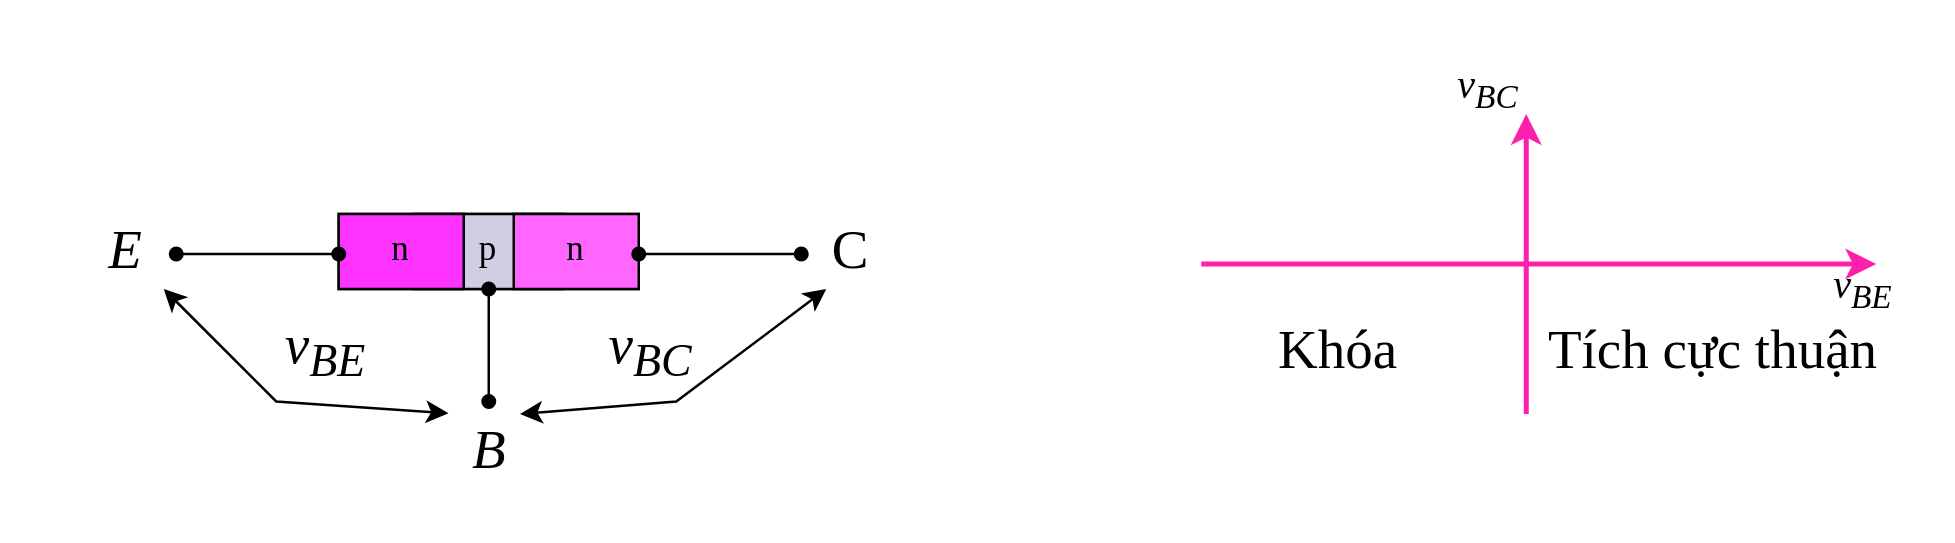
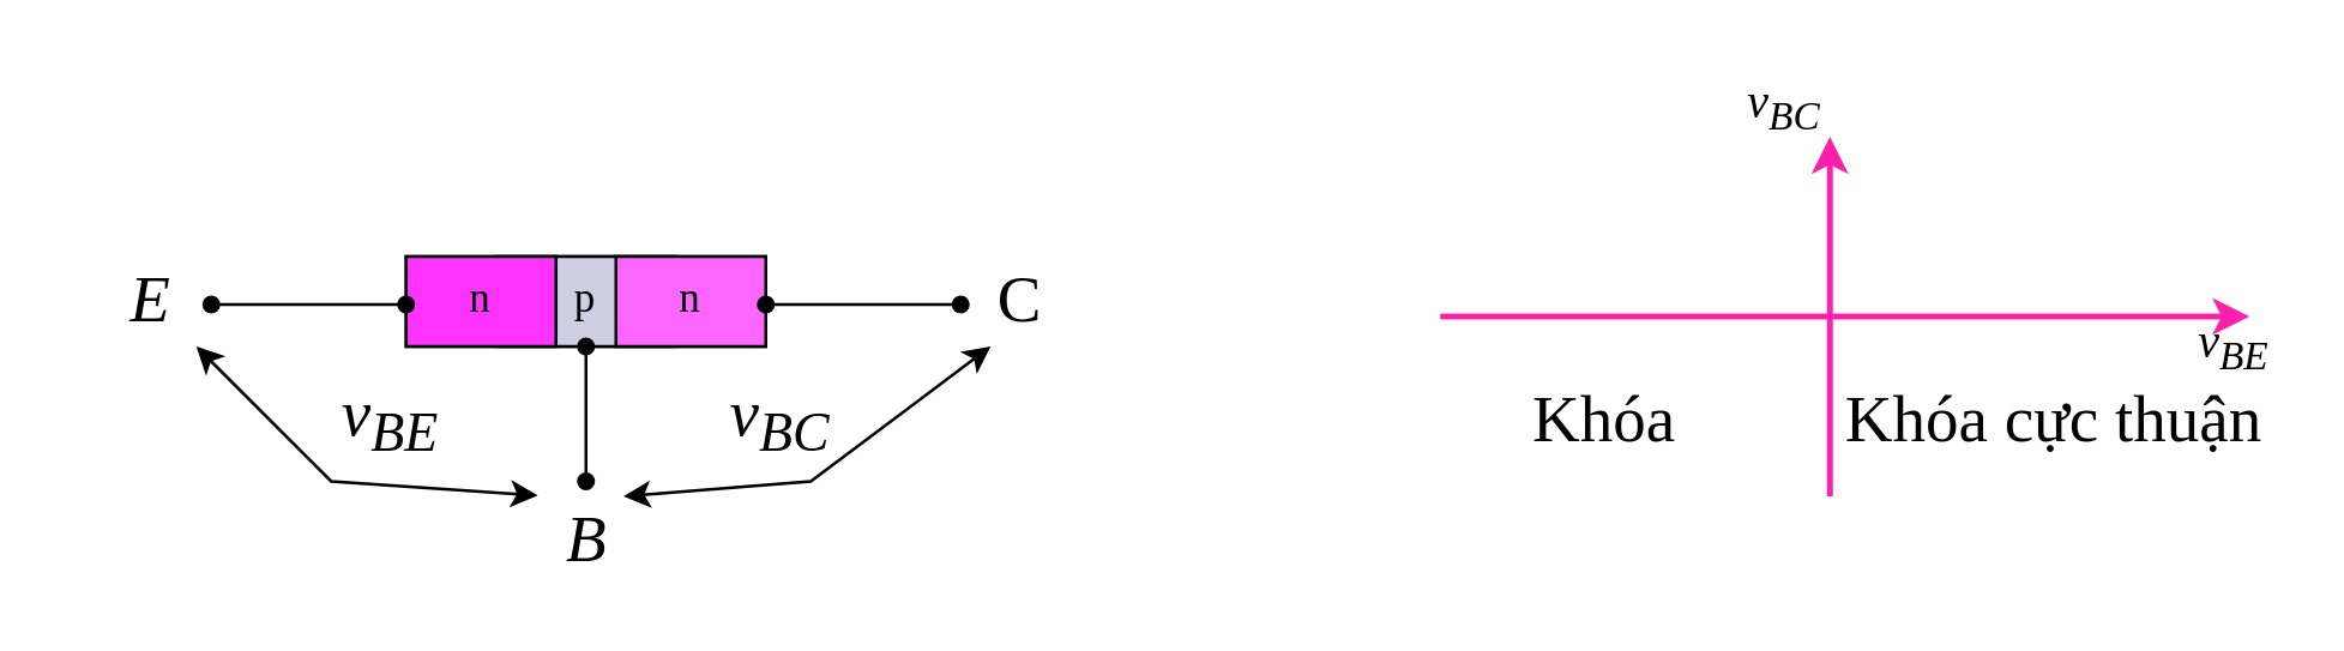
  <mxCell id="0" />
  <mxCell id="1" parent="0" />
  <mxCell id="2" value="" style="shape=waypoint;sketch=0;size=6;pointerEvents=1;points=[];fillColor=none;resizable=0;rotatable=0;perimeter=centerPerimeter;snapToPoint=1;fontFamily=Helvetica;fontSize=11;fontColor=default;" parent="1" vertex="1"><mxGeometry x="185" y="150" width="20" height="20" as="geometry" /></mxCell>
  <mxCell id="3" value="&lt;span style=&quot;font-size: 22px; font-weight: normal;&quot;&gt;C&lt;/span&gt;" style="text;html=1;strokeColor=none;fillColor=none;align=center;verticalAlign=middle;whiteSpace=wrap;rounded=0;fontSize=22;fontFamily=Times New Roman;fontColor=default;fontStyle=1" parent="1" vertex="1"><mxGeometry x="330" y="85" width="20" height="30" as="geometry" /></mxCell>
  <mxCell id="4" value="&lt;span style=&quot;font-weight: normal;&quot;&gt;&lt;font style=&quot;font-size: 22px;&quot;&gt;E&lt;/font&gt;&lt;/span&gt;" style="text;html=1;strokeColor=none;fillColor=none;align=center;verticalAlign=middle;whiteSpace=wrap;rounded=0;fontSize=14;fontFamily=Times New Roman;fontColor=default;fontStyle=3" parent="1" vertex="1"><mxGeometry x="20" y="85" width="60" height="30" as="geometry" /></mxCell>
  <mxCell id="5" value="&lt;span style=&quot;font-size: 22px; font-weight: normal;&quot;&gt;B&lt;/span&gt;" style="text;html=1;strokeColor=none;fillColor=none;align=center;verticalAlign=middle;whiteSpace=wrap;rounded=0;fontSize=22;fontFamily=Times New Roman;fontColor=default;fontStyle=3" parent="1" vertex="1"><mxGeometry x="182.5" y="165" width="25" height="30" as="geometry" /></mxCell>
  <mxCell id="6" value="&lt;span style=&quot;font-weight: 400; font-size: 22px;&quot;&gt;v&lt;sub&gt;BE&lt;/sub&gt;&lt;/span&gt;" style="text;html=1;strokeColor=none;fillColor=none;align=center;verticalAlign=middle;whiteSpace=wrap;rounded=0;fontSize=14;fontFamily=Times New Roman;fontColor=default;fontStyle=3" parent="1" vertex="1"><mxGeometry x="115" y="125" width="30" height="30" as="geometry" /></mxCell>
  <mxCell id="7" value="" style="shape=process;whiteSpace=wrap;html=1;backgroundOutline=1;fontFamily=Helvetica;fontSize=11;fontColor=default;rotation=0;size=0.417;verticalAlign=middle;" parent="1" vertex="1"><mxGeometry x="135" y="85" width="120" height="30.0" as="geometry" /></mxCell>
  <mxCell id="8" value="&lt;span style=&quot;font-size: 14px; font-weight: normal;&quot;&gt;p&lt;/span&gt;" style="text;html=1;strokeColor=#000000;fillColor=#d0cee2;align=center;verticalAlign=middle;whiteSpace=wrap;rounded=0;fontSize=14;fontFamily=Times New Roman;fontStyle=1;rotation=0;" parent="1" vertex="1"><mxGeometry x="165" y="85" width="60" height="30.0" as="geometry" /></mxCell>
  <mxCell id="9" value="&lt;span style=&quot;font-size: 14px; font-weight: normal;&quot;&gt;n&lt;/span&gt;" style="text;html=1;strokeColor=#000000;fillColor=#FF66FF;align=center;verticalAlign=middle;whiteSpace=wrap;rounded=0;fontSize=14;fontFamily=Times New Roman;fontStyle=1;labelBackgroundColor=none;labelBorderColor=none;rotation=0;glass=0;shadow=0;fillStyle=auto;gradientColor=none;" parent="1" vertex="1"><mxGeometry x="205" y="85" width="50" height="30.0" as="geometry" /></mxCell>
  <mxCell id="10" value="" style="shape=waypoint;sketch=0;size=6;pointerEvents=1;points=[];fillColor=none;resizable=0;rotatable=0;perimeter=centerPerimeter;snapToPoint=1;fontFamily=Helvetica;fontSize=11;fontColor=default;rotation=-90;" parent="1" vertex="1"><mxGeometry x="185" y="105" width="20" height="20" as="geometry" /></mxCell>
  <mxCell id="11" style="edgeStyle=orthogonalEdgeStyle;shape=connector;rounded=0;orthogonalLoop=1;jettySize=auto;html=1;labelBackgroundColor=default;strokeColor=default;align=center;verticalAlign=middle;fontFamily=Helvetica;fontSize=11;fontColor=default;endArrow=none;endFill=0;" edge="1" parent="1" source="22"><mxGeometry relative="1" as="geometry"><mxPoint x="320" y="101" as="targetPoint" /></mxGeometry></mxCell>
  <mxCell id="12" value="" style="shape=waypoint;sketch=0;size=6;pointerEvents=1;points=[];fillColor=none;resizable=0;rotatable=0;perimeter=centerPerimeter;snapToPoint=1;fontFamily=Helvetica;fontSize=11;fontColor=default;rotation=-90;" parent="1" vertex="1"><mxGeometry x="245" y="91" width="20" height="20" as="geometry" /></mxCell>
  <mxCell id="13" value="&lt;span style=&quot;font-size: 14px; font-weight: normal;&quot;&gt;n&lt;/span&gt;" style="text;html=1;strokeColor=#000000;fillColor=#FF33FF;align=center;verticalAlign=middle;whiteSpace=wrap;rounded=0;fontSize=14;fontFamily=Times New Roman;fontStyle=1;rotation=0;" parent="1" vertex="1"><mxGeometry x="135" y="85" width="50" height="30.0" as="geometry" /></mxCell>
  <mxCell id="14" value="" style="shape=waypoint;sketch=0;size=6;pointerEvents=1;points=[];fillColor=none;resizable=0;rotatable=0;perimeter=centerPerimeter;snapToPoint=1;fontFamily=Helvetica;fontSize=11;fontColor=default;rotation=-90;" parent="1" vertex="1"><mxGeometry x="125" y="91" width="20" height="20" as="geometry" /></mxCell>
  <mxCell id="15" value="&lt;span style=&quot;font-weight: 400; font-size: 22px;&quot;&gt;v&lt;sub&gt;BC&lt;/sub&gt;&lt;/span&gt;" style="text;html=1;strokeColor=none;fillColor=none;align=center;verticalAlign=middle;whiteSpace=wrap;rounded=0;fontSize=14;fontFamily=Times New Roman;fontColor=default;fontStyle=3" vertex="1" parent="1"><mxGeometry x="245" y="125" width="30" height="30" as="geometry" /></mxCell>
  <mxCell id="16" style="edgeStyle=orthogonalEdgeStyle;rounded=0;orthogonalLoop=1;jettySize=auto;html=1;entryX=0.253;entryY=0.519;entryDx=0;entryDy=0;entryPerimeter=0;endArrow=none;endFill=0;" edge="1" parent="1" source="2" target="10"><mxGeometry relative="1" as="geometry" /></mxCell>
  <mxCell id="17" style="edgeStyle=orthogonalEdgeStyle;shape=connector;rounded=0;orthogonalLoop=1;jettySize=auto;html=1;labelBackgroundColor=default;strokeColor=default;align=center;verticalAlign=middle;fontFamily=Helvetica;fontSize=11;fontColor=default;endArrow=none;endFill=0;" edge="1" parent="1" source="18" target="14"><mxGeometry relative="1" as="geometry" /></mxCell>
  <mxCell id="18" value="" style="shape=waypoint;sketch=0;size=6;pointerEvents=1;points=[];fillColor=none;resizable=0;rotatable=0;perimeter=centerPerimeter;snapToPoint=1;fontFamily=Helvetica;fontSize=11;fontColor=default;" vertex="1" parent="1"><mxGeometry x="60" y="91" width="20" height="20" as="geometry" /></mxCell>
  <mxCell id="19" value="" style="endArrow=classic;startArrow=classic;html=1;rounded=0;labelBackgroundColor=default;strokeColor=default;align=center;verticalAlign=middle;fontFamily=Helvetica;fontSize=11;fontColor=default;shape=connector;entryX=0.75;entryY=1;entryDx=0;entryDy=0;exitX=-0.143;exitY=-0.009;exitDx=0;exitDy=0;exitPerimeter=0;" edge="1" parent="1" source="5" target="4"><mxGeometry width="50" height="50" relative="1" as="geometry"><mxPoint x="170" y="160" as="sourcePoint" /><mxPoint x="70" y="120" as="targetPoint" /><Array as="points"><mxPoint x="110" y="160" /></Array></mxGeometry></mxCell>
  <mxCell id="20" value="" style="endArrow=classic;startArrow=classic;html=1;rounded=0;labelBackgroundColor=default;strokeColor=default;align=center;verticalAlign=middle;fontFamily=Helvetica;fontSize=11;fontColor=default;shape=connector;entryX=1;entryY=0;entryDx=0;entryDy=0;exitX=0;exitY=1;exitDx=0;exitDy=0;" edge="1" parent="1" source="3" target="5"><mxGeometry width="50" height="50" relative="1" as="geometry"><mxPoint x="320" y="205" as="sourcePoint" /><mxPoint x="216" y="155" as="targetPoint" /><Array as="points"><mxPoint x="270" y="160" /></Array></mxGeometry></mxCell>
  <mxCell id="21" value="" style="edgeStyle=orthogonalEdgeStyle;shape=connector;rounded=0;orthogonalLoop=1;jettySize=auto;html=1;labelBackgroundColor=default;strokeColor=default;align=center;verticalAlign=middle;fontFamily=Helvetica;fontSize=11;fontColor=default;endArrow=none;endFill=0;" edge="1" parent="1" source="12" target="22"><mxGeometry relative="1" as="geometry"><mxPoint x="255" y="101" as="sourcePoint" /><mxPoint x="320" y="101" as="targetPoint" /></mxGeometry></mxCell>
  <mxCell id="22" value="" style="shape=waypoint;sketch=0;size=6;pointerEvents=1;points=[];fillColor=none;resizable=0;rotatable=0;perimeter=centerPerimeter;snapToPoint=1;fontFamily=Helvetica;fontSize=11;fontColor=default;" parent="1" vertex="1"><mxGeometry x="310" y="91" width="20" height="20" as="geometry" /></mxCell>
  <mxCell id="23" value="" style="endArrow=classic;html=1;rounded=0;labelBackgroundColor=default;strokeColor=#ff1fad;align=center;verticalAlign=middle;fontFamily=Helvetica;fontSize=11;fontColor=default;shape=connector;fillColor=#f8cecc;strokeWidth=2;" edge="1" parent="1"><mxGeometry width="50" height="50" relative="1" as="geometry"><mxPoint x="480" y="105" as="sourcePoint" /><mxPoint x="750" y="105" as="targetPoint" /></mxGeometry></mxCell>
  <mxCell id="24" value="" style="endArrow=classic;html=1;rounded=0;labelBackgroundColor=default;strokeColor=#ff1fad;align=center;verticalAlign=middle;fontFamily=Helvetica;fontSize=11;fontColor=default;shape=connector;fillColor=#f8cecc;strokeWidth=2;" edge="1" parent="1"><mxGeometry width="50" height="50" relative="1" as="geometry"><mxPoint x="610" y="165" as="sourcePoint" /><mxPoint x="610" y="45" as="targetPoint" /></mxGeometry></mxCell>
  <mxCell id="25" value="&lt;span style=&quot;font-weight: 400; font-size: 16px;&quot;&gt;v&lt;sub&gt;BC&lt;/sub&gt;&lt;/span&gt;" style="text;html=1;strokeColor=none;fillColor=none;align=center;verticalAlign=middle;whiteSpace=wrap;rounded=0;fontSize=14;fontFamily=Times New Roman;fontColor=default;fontStyle=3" vertex="1" parent="1"><mxGeometry x="580" y="20" width="30" height="30" as="geometry" /></mxCell>
  <mxCell id="26" value="&lt;span style=&quot;font-weight: 400; font-size: 16px;&quot;&gt;v&lt;sub&gt;BE&lt;/sub&gt;&lt;/span&gt;" style="text;html=1;strokeColor=none;fillColor=none;align=center;verticalAlign=middle;whiteSpace=wrap;rounded=0;fontSize=14;fontFamily=Times New Roman;fontColor=default;fontStyle=3" vertex="1" parent="1"><mxGeometry x="730" y="100" width="30" height="30" as="geometry" /></mxCell>
- <mxCell id="27" value="Tích cực thuận" style="text;html=1;strokeColor=none;fillColor=none;align=center;verticalAlign=middle;whiteSpace=wrap;rounded=0;fontSize=22;fontFamily=Times New Roman;fontColor=default;" vertex="1" parent="1"><mxGeometry x="610" y="125" width="150" height="30" as="geometry" /></mxCell>
+ <mxCell id="27" value="Khóa cực thuận" style="text;html=1;strokeColor=none;fillColor=none;align=center;verticalAlign=middle;whiteSpace=wrap;rounded=0;fontSize=22;fontFamily=Times New Roman;fontColor=default;" vertex="1" parent="1"><mxGeometry x="610" y="125" width="150" height="30" as="geometry" /></mxCell>
  <mxCell id="28" value="Khóa" style="text;html=1;strokeColor=none;fillColor=none;align=center;verticalAlign=middle;whiteSpace=wrap;rounded=0;fontSize=22;fontFamily=Times New Roman;fontColor=default;" vertex="1" parent="1"><mxGeometry x="460" y="125" width="150" height="30" as="geometry" /></mxCell>
